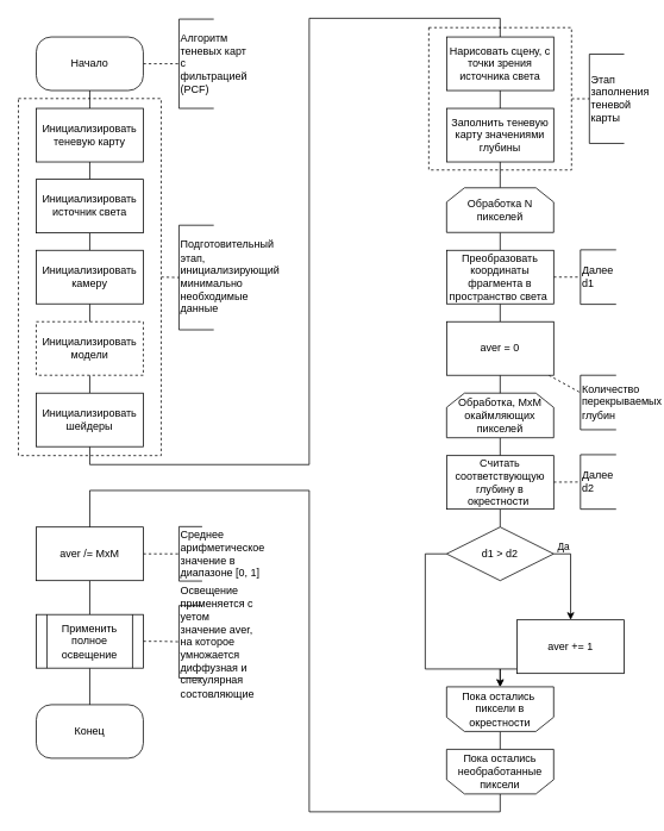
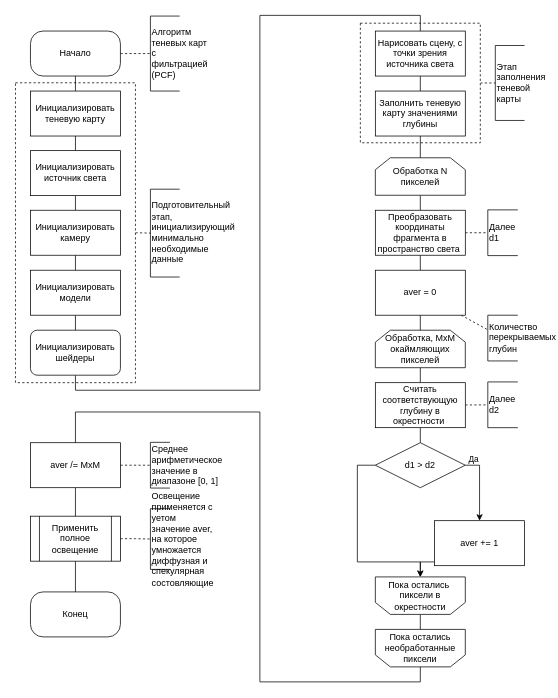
  <mxCell id="0" />
  <mxCell id="1" parent="0" />
  <mxCell id="2" style="edgeStyle=orthogonalEdgeStyle;rounded=0;html=1;entryX=0;entryY=0.5;entryDx=0;entryDy=0;entryPerimeter=0;strokeColor=default;fontColor=default;endArrow=none;endFill=0;dashed=1;" parent="1" source="3" target="25" edge="1"><mxGeometry relative="1" as="geometry" /></mxCell>
  <mxCell id="3" value="" style="rounded=0;whiteSpace=wrap;html=1;dashed=1;" parent="1" vertex="1"><mxGeometry x="480" y="30.43" width="160" height="159.5" as="geometry" /></mxCell>
  <mxCell id="4" style="edgeStyle=none;html=1;exitX=1;exitY=0.5;exitDx=0;exitDy=0;entryX=0;entryY=0.5;entryDx=0;entryDy=0;entryPerimeter=0;endArrow=none;endFill=0;dashed=1;" parent="1" source="5" target="18" edge="1"><mxGeometry relative="1" as="geometry" /></mxCell>
  <mxCell id="5" value="" style="rounded=0;whiteSpace=wrap;html=1;dashed=1;" parent="1" vertex="1"><mxGeometry x="20" y="109.93" width="160" height="400" as="geometry" /></mxCell>
  <mxCell id="6" style="edgeStyle=none;html=1;exitX=1;exitY=0.5;exitDx=0;exitDy=0;entryX=0;entryY=0.5;entryDx=0;entryDy=0;entryPerimeter=0;dashed=1;endArrow=none;endFill=0;" parent="1" source="8" target="9" edge="1"><mxGeometry relative="1" as="geometry" /></mxCell>
  <mxCell id="7" style="edgeStyle=none;html=1;endArrow=none;endFill=0;" parent="1" source="8" target="11" edge="1"><mxGeometry relative="1" as="geometry" /></mxCell>
  <mxCell id="8" value="Начало" style="rounded=1;whiteSpace=wrap;html=1;arcSize=28;" parent="1" vertex="1"><mxGeometry x="40" y="40.93" width="120" height="60" as="geometry" /></mxCell>
  <mxCell id="9" value="Алгоритм теневых карт с фильтрацией (PCF)" style="strokeWidth=1;shape=mxgraph.flowchart.annotation_1;align=left;pointerEvents=1;whiteSpace=wrap;fontColor=default;" parent="1" vertex="1"><mxGeometry x="200" y="20.93" width="39" height="100" as="geometry" /></mxCell>
  <mxCell id="10" style="edgeStyle=none;html=1;endArrow=none;endFill=0;" parent="1" source="11" target="13" edge="1"><mxGeometry relative="1" as="geometry" /></mxCell>
  <mxCell id="11" value="Инициализировать теневую карту" style="rounded=0;whiteSpace=wrap;" parent="1" vertex="1"><mxGeometry x="40" y="120.93" width="120" height="60" as="geometry" /></mxCell>
  <mxCell id="12" style="edgeStyle=none;html=1;endArrow=none;endFill=0;" parent="1" source="13" target="15" edge="1"><mxGeometry relative="1" as="geometry" /></mxCell>
  <mxCell id="13" value="Инициализировать источник света" style="rounded=0;whiteSpace=wrap;" parent="1" vertex="1"><mxGeometry x="40" y="200.43" width="120" height="60" as="geometry" /></mxCell>
  <mxCell id="14" style="edgeStyle=none;html=1;endArrow=none;endFill=0;" parent="1" source="15" target="17" edge="1"><mxGeometry relative="1" as="geometry" /></mxCell>
  <mxCell id="15" value="Инициализировать камеру" style="rounded=0;whiteSpace=wrap;" parent="1" vertex="1"><mxGeometry x="40" y="279.93" width="120" height="60" as="geometry" /></mxCell>
  <mxCell id="16" style="edgeStyle=none;html=1;endArrow=none;endFill=0;" parent="1" source="17" target="20" edge="1"><mxGeometry relative="1" as="geometry" /></mxCell>
- <mxCell id="17" value="Инициализировать модели" style="rounded=0;whiteSpace=wrap;dashed=1;" parent="1" vertex="1"><mxGeometry x="40" y="359.93" width="120" height="60" as="geometry" /></mxCell>
+ <mxCell id="17" value="Инициализировать модели" style="rounded=0;whiteSpace=wrap;" parent="1" vertex="1"><mxGeometry x="40" y="359.93" width="120" height="60" as="geometry" /></mxCell>
  <mxCell id="18" value="Подготовительный этап, инициализирующий минимально необходимые данные" style="strokeWidth=1;shape=mxgraph.flowchart.annotation_1;align=left;pointerEvents=1;whiteSpace=wrap;labelBorderColor=none;labelBackgroundColor=none;spacing=2;" parent="1" vertex="1"><mxGeometry x="200" y="251.86" width="39" height="117.14" as="geometry" /></mxCell>
  <mxCell id="19" style="edgeStyle=orthogonalEdgeStyle;rounded=0;html=1;entryX=0.5;entryY=0;entryDx=0;entryDy=0;strokeColor=default;fontColor=default;endArrow=none;endFill=0;" parent="1" source="20" target="22" edge="1"><mxGeometry relative="1" as="geometry"><Array as="points"><mxPoint x="100" y="520" /><mxPoint x="346" y="520" /><mxPoint x="346" y="20" /><mxPoint x="560" y="20" /></Array></mxGeometry></mxCell>
- <mxCell id="20" value="Инициализировать&#10;шейдеры" style="rounded=0;whiteSpace=wrap;" parent="1" vertex="1"><mxGeometry x="40" y="439.93" width="120" height="60" as="geometry" /></mxCell>
+ <mxCell id="20" value="Инициализировать&#10;шейдеры" style="whiteSpace=wrap;rounded=1;" parent="1" vertex="1"><mxGeometry x="40" y="439.93" width="120" height="60" as="geometry" /></mxCell>
  <mxCell id="21" style="edgeStyle=orthogonalEdgeStyle;rounded=0;html=1;strokeColor=default;fontColor=default;endArrow=none;endFill=0;" parent="1" source="22" target="24" edge="1"><mxGeometry relative="1" as="geometry" /></mxCell>
  <mxCell id="22" value="Нарисовать сцену, с точки зрения источника света" style="rounded=0;whiteSpace=wrap;" parent="1" vertex="1"><mxGeometry x="500" y="40.93" width="120" height="60" as="geometry" /></mxCell>
  <mxCell id="23" style="edgeStyle=orthogonalEdgeStyle;rounded=0;html=1;exitX=0.5;exitY=1;exitDx=0;exitDy=0;strokeColor=default;fontColor=default;endArrow=none;endFill=0;" parent="1" source="24" edge="1"><mxGeometry relative="1" as="geometry"><mxPoint x="560" y="209.93" as="targetPoint" /></mxGeometry></mxCell>
  <mxCell id="24" value="Заполнить теневую карту значениями глубины" style="rounded=0;whiteSpace=wrap;" parent="1" vertex="1"><mxGeometry x="500" y="120.93" width="120" height="60" as="geometry" /></mxCell>
  <mxCell id="25" value="Этап заполнения теневой карты" style="strokeWidth=1;shape=mxgraph.flowchart.annotation_1;align=left;pointerEvents=1;whiteSpace=wrap;fontColor=default;" parent="1" vertex="1"><mxGeometry x="660" y="60.18" width="39" height="100" as="geometry" /></mxCell>
  <mxCell id="26" style="edgeStyle=orthogonalEdgeStyle;rounded=0;html=1;strokeColor=default;fontColor=default;endArrow=none;endFill=0;" parent="1" source="27" target="30" edge="1"><mxGeometry relative="1" as="geometry" /></mxCell>
  <mxCell id="27" value="Обработка N пикселей" style="shape=loopLimit;whiteSpace=wrap;html=1;labelBackgroundColor=none;labelBorderColor=none;fontColor=default;" parent="1" vertex="1"><mxGeometry x="500" y="209.93" width="120" height="50" as="geometry" /></mxCell>
  <mxCell id="28" style="edgeStyle=orthogonalEdgeStyle;rounded=0;html=1;entryX=0;entryY=0.5;entryDx=0;entryDy=0;entryPerimeter=0;strokeColor=default;fontColor=default;endArrow=none;endFill=0;dashed=1;" parent="1" source="30" target="31" edge="1"><mxGeometry relative="1" as="geometry" /></mxCell>
  <mxCell id="29" style="edgeStyle=none;html=1;endArrow=none;endFill=0;" parent="1" source="30" target="37" edge="1"><mxGeometry relative="1" as="geometry" /></mxCell>
  <mxCell id="30" value="Преобразовать координаты фрагмента в пространство света " style="rounded=0;whiteSpace=wrap;" parent="1" vertex="1"><mxGeometry x="500" y="279.93" width="120" height="60" as="geometry" /></mxCell>
  <mxCell id="31" value="Далее&#10;d1" style="strokeWidth=1;shape=mxgraph.flowchart.annotation_1;align=left;pointerEvents=1;whiteSpace=wrap;fontColor=default;" parent="1" vertex="1"><mxGeometry x="650" y="279.43" width="40" height="61" as="geometry" /></mxCell>
  <mxCell id="32" value="Конец" style="rounded=1;whiteSpace=wrap;html=1;arcSize=28;" parent="1" vertex="1"><mxGeometry x="40" y="789" width="120" height="60" as="geometry" /></mxCell>
  <mxCell id="33" style="edgeStyle=none;html=1;endArrow=none;endFill=0;" parent="1" source="34" target="40" edge="1"><mxGeometry relative="1" as="geometry" /></mxCell>
  <mxCell id="34" value="Обработка, MxM окаймляющих пикселей" style="shape=loopLimit;whiteSpace=wrap;html=1;labelBackgroundColor=none;labelBorderColor=none;fontColor=default;" parent="1" vertex="1"><mxGeometry x="500" y="439.93" width="120" height="50" as="geometry" /></mxCell>
  <mxCell id="35" style="edgeStyle=none;html=1;endArrow=none;endFill=0;" parent="1" source="37" target="34" edge="1"><mxGeometry relative="1" as="geometry" /></mxCell>
  <mxCell id="36" style="edgeStyle=none;html=1;dashed=1;endArrow=none;endFill=0;" parent="1" source="37" target="42" edge="1"><mxGeometry relative="1" as="geometry" /></mxCell>
  <mxCell id="37" value="aver = 0" style="rounded=0;whiteSpace=wrap;" parent="1" vertex="1"><mxGeometry x="500" y="359.93" width="120" height="60" as="geometry" /></mxCell>
  <mxCell id="38" style="edgeStyle=none;html=1;endArrow=none;endFill=0;dashed=1;" parent="1" source="40" target="41" edge="1"><mxGeometry relative="1" as="geometry" /></mxCell>
  <mxCell id="39" style="edgeStyle=none;html=1;endArrow=none;endFill=0;" parent="1" source="40" target="46" edge="1"><mxGeometry relative="1" as="geometry" /></mxCell>
  <mxCell id="40" value="Считать соответствующую глубину в окрестности " style="rounded=0;whiteSpace=wrap;" parent="1" vertex="1"><mxGeometry x="500" y="509.93" width="120" height="60" as="geometry" /></mxCell>
  <mxCell id="41" value="Далее&#10;d2" style="strokeWidth=1;shape=mxgraph.flowchart.annotation_1;align=left;pointerEvents=1;whiteSpace=wrap;fontColor=default;" parent="1" vertex="1"><mxGeometry x="650" y="508.93" width="40" height="61" as="geometry" /></mxCell>
  <mxCell id="42" value="Количество перекрываемых глубин" style="strokeWidth=1;shape=mxgraph.flowchart.annotation_1;align=left;pointerEvents=1;whiteSpace=wrap;fontColor=default;" parent="1" vertex="1"><mxGeometry x="650" y="419.93" width="40" height="61" as="geometry" /></mxCell>
  <mxCell id="43" style="edgeStyle=orthogonalEdgeStyle;html=1;exitX=1;exitY=0.5;exitDx=0;exitDy=0;endArrow=classic;endFill=1;rounded=0;" parent="1" source="46" target="48" edge="1"><mxGeometry relative="1" as="geometry" /></mxCell>
  <mxCell id="44" value="Да" style="edgeLabel;html=1;align=center;verticalAlign=middle;resizable=0;points=[];" parent="43" vertex="1" connectable="0"><mxGeometry x="-0.552" relative="1" as="geometry"><mxPoint x="-9" y="-11" as="offset" /></mxGeometry></mxCell>
  <mxCell id="45" style="edgeStyle=orthogonalEdgeStyle;rounded=0;html=1;exitX=0;exitY=0.5;exitDx=0;exitDy=0;endArrow=open;endFill=1;" parent="1" source="46" target="50" edge="1"><mxGeometry relative="1" as="geometry"><Array as="points"><mxPoint x="476" y="620" /><mxPoint x="476" y="749" /><mxPoint x="560" y="749" /></Array></mxGeometry></mxCell>
  <mxCell id="46" value="d1 &amp;gt; d2" style="rhombus;whiteSpace=wrap;html=1;labelBackgroundColor=none;labelBorderColor=none;fontColor=default;" parent="1" vertex="1"><mxGeometry x="500" y="590" width="120" height="60" as="geometry" /></mxCell>
  <mxCell id="47" style="edgeStyle=orthogonalEdgeStyle;rounded=0;html=1;endArrow=classic;endFill=1;" parent="1" source="48" target="50" edge="1"><mxGeometry relative="1" as="geometry"><Array as="points"><mxPoint x="639" y="749" /><mxPoint x="560" y="749" /></Array></mxGeometry></mxCell>
  <mxCell id="48" value="aver += 1" style="rounded=0;whiteSpace=wrap;" parent="1" vertex="1"><mxGeometry x="579" y="694" width="120" height="60" as="geometry" /></mxCell>
  <mxCell id="49" style="edgeStyle=orthogonalEdgeStyle;rounded=0;html=1;endArrow=none;endFill=0;" parent="1" source="50" target="60" edge="1"><mxGeometry relative="1" as="geometry" /></mxCell>
  <mxCell id="50" value="Пока остались&amp;nbsp; пиксели в окрестности" style="shape=loopLimit;whiteSpace=wrap;html=1;labelBackgroundColor=none;labelBorderColor=none;fontColor=default;direction=west;" parent="1" vertex="1"><mxGeometry x="500" y="769" width="120" height="50" as="geometry" /></mxCell>
  <mxCell id="51" style="edgeStyle=orthogonalEdgeStyle;rounded=0;html=1;dashed=1;endArrow=none;endFill=0;" parent="1" source="53" target="54" edge="1"><mxGeometry relative="1" as="geometry" /></mxCell>
  <mxCell id="52" style="edgeStyle=orthogonalEdgeStyle;rounded=0;html=1;endArrow=none;endFill=0;" parent="1" source="53" target="58" edge="1"><mxGeometry relative="1" as="geometry" /></mxCell>
  <mxCell id="53" value="aver /= MxM" style="rounded=0;whiteSpace=wrap;" parent="1" vertex="1"><mxGeometry x="40" y="590" width="120" height="60" as="geometry" /></mxCell>
  <mxCell id="54" value="Среднее арифметическое значение в диапазоне [0, 1]" style="strokeWidth=1;shape=mxgraph.flowchart.annotation_1;align=left;pointerEvents=1;whiteSpace=wrap;fontColor=default;" parent="1" vertex="1"><mxGeometry x="200" y="589.5" width="26" height="61" as="geometry" /></mxCell>
  <mxCell id="55" value="Освещение применяется с уетом значение aver, на которое умножается диффузная и спекулярная состовляющие" style="strokeWidth=1;shape=mxgraph.flowchart.annotation_1;align=left;pointerEvents=1;fontColor=default;whiteSpace=wrap;" parent="1" vertex="1"><mxGeometry x="200" y="678" width="26" height="81" as="geometry" /></mxCell>
  <mxCell id="56" style="edgeStyle=orthogonalEdgeStyle;rounded=0;html=1;endArrow=none;endFill=0;dashed=1;" parent="1" source="58" target="55" edge="1"><mxGeometry relative="1" as="geometry" /></mxCell>
  <mxCell id="57" style="edgeStyle=orthogonalEdgeStyle;rounded=0;html=1;endArrow=none;endFill=0;" parent="1" source="58" target="32" edge="1"><mxGeometry relative="1" as="geometry" /></mxCell>
  <mxCell id="58" value="Применить полное освещение" style="shape=process;whiteSpace=wrap;html=1;backgroundOutline=1;" parent="1" vertex="1"><mxGeometry x="40" y="688" width="120" height="60" as="geometry" /></mxCell>
  <mxCell id="59" style="edgeStyle=orthogonalEdgeStyle;rounded=0;html=1;entryX=0.5;entryY=0;entryDx=0;entryDy=0;endArrow=none;endFill=0;" parent="1" source="60" target="53" edge="1"><mxGeometry relative="1" as="geometry"><Array as="points"><mxPoint x="560" y="909" /><mxPoint x="346" y="909" /><mxPoint x="346" y="549" /><mxPoint x="100" y="549" /></Array></mxGeometry></mxCell>
  <mxCell id="60" value="Пока остались необработанные пиксели" style="shape=loopLimit;whiteSpace=wrap;html=1;labelBackgroundColor=none;labelBorderColor=none;fontColor=default;direction=west;" parent="1" vertex="1"><mxGeometry x="500" y="839" width="120" height="50" as="geometry" /></mxCell>
